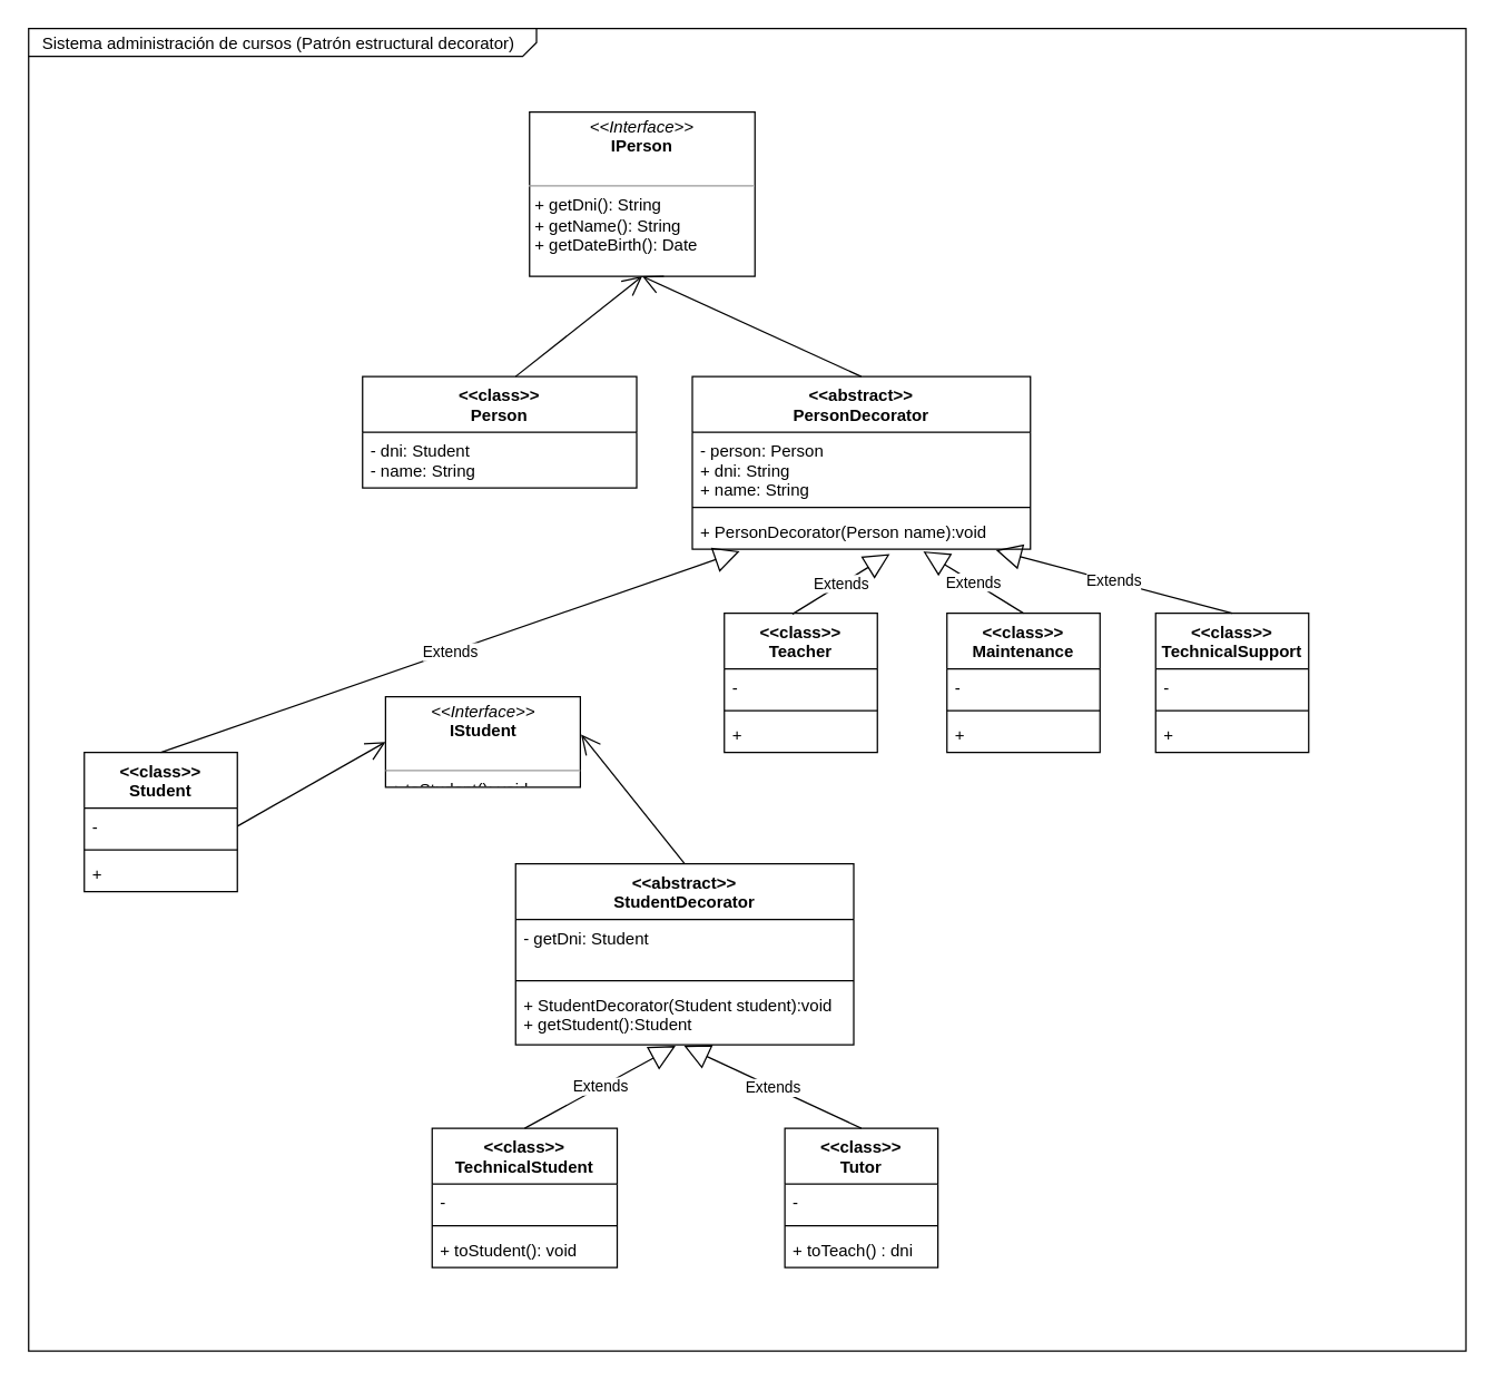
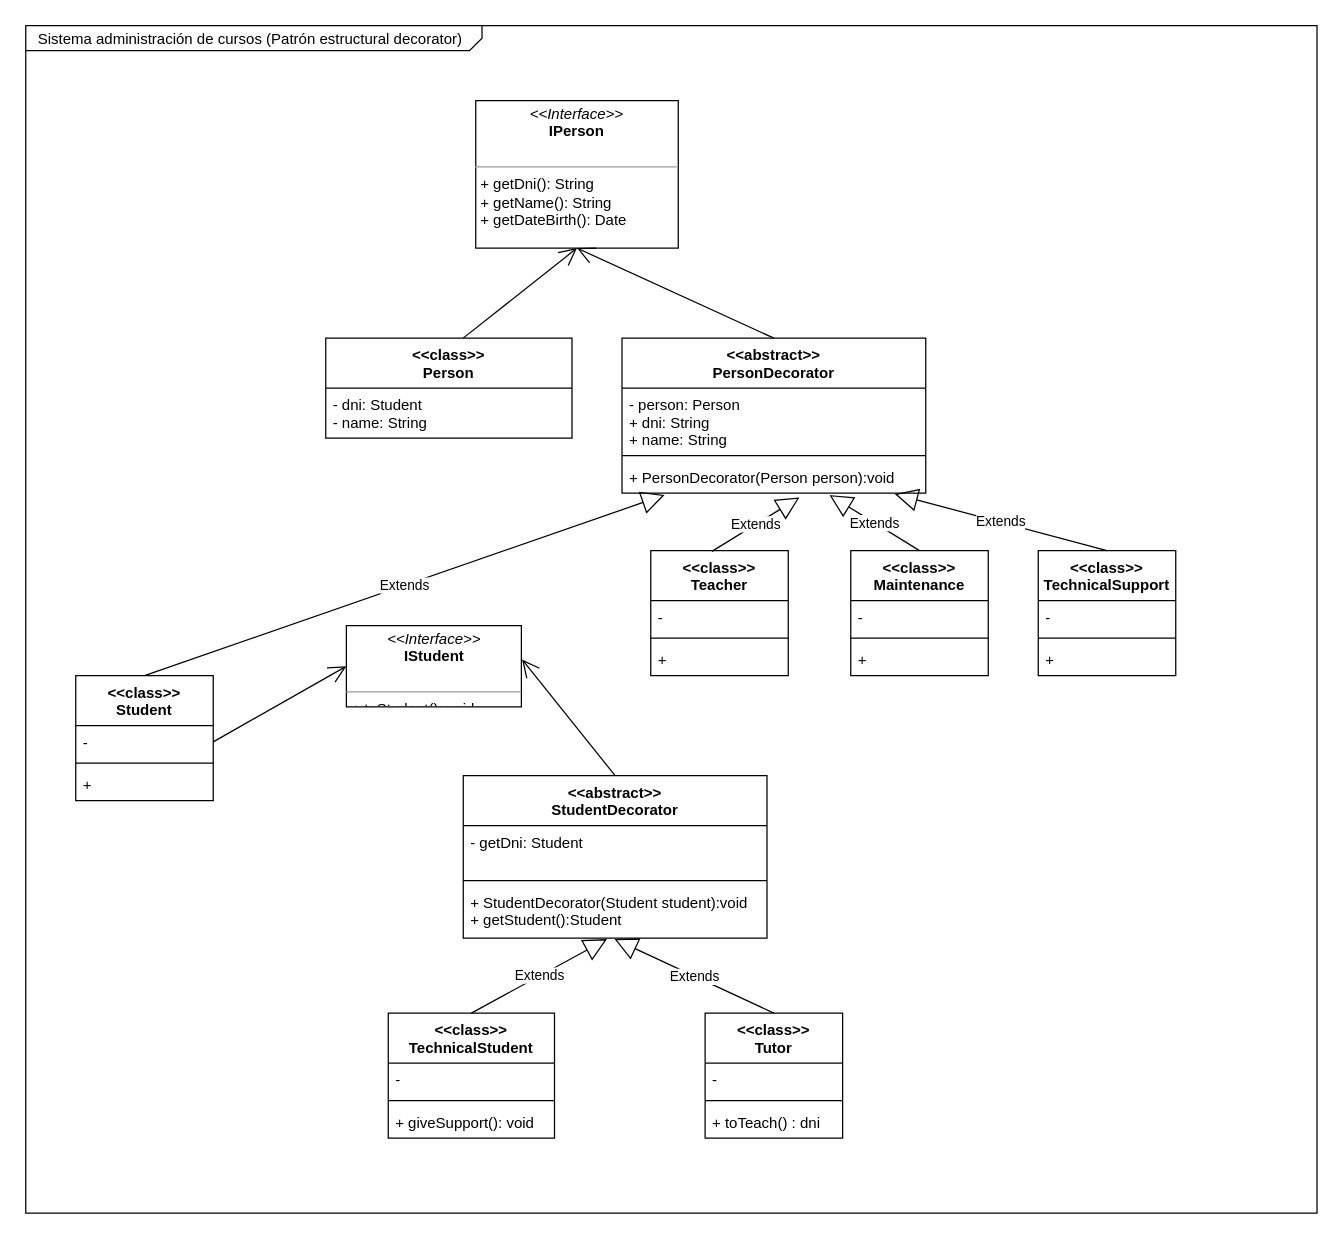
  <mxCell id="0" style=";html=1;" />
  <mxCell id="1" style=";html=1;" parent="0" />
  <mxCell id="2" value="&lt;p style=&quot;margin: 0px ; margin-top: 4px ; margin-left: 10px ; text-align: left&quot;&gt;Sistema administración de cursos (Patrón estructural decorator)&lt;/p&gt;" style="html=1;strokeWidth=1;shape=mxgraph.sysml.package;html=1;overflow=fill;whiteSpace=wrap;fillColor=none;gradientColor=none;fontSize=12;align=center;labelX=365;" parent="1" vertex="1"><mxGeometry x="20" y="20" width="1033" height="950" as="geometry" /></mxCell>
  <mxCell id="3" value="&lt;&lt;class&gt;&gt;&#10;Person" style="swimlane;fontStyle=1;align=center;verticalAlign=top;childLayout=stackLayout;horizontal=1;startSize=40;horizontalStack=0;resizeParent=1;resizeParentMax=0;resizeLast=0;collapsible=1;marginBottom=0;" parent="1" vertex="1"><mxGeometry x="260" y="270" width="197" height="80" as="geometry"><mxRectangle x="673" y="355" width="120" height="30" as="alternateBounds" /></mxGeometry></mxCell>
  <mxCell id="4" value="- dni: Student&#10;- name: String" style="text;strokeColor=none;fillColor=none;align=left;verticalAlign=top;spacingLeft=4;spacingRight=4;overflow=hidden;rotatable=0;points=[[0,0.5],[1,0.5]];portConstraint=eastwest;" parent="3" vertex="1"><mxGeometry y="40" width="197" height="40" as="geometry" /></mxCell>
  <mxCell id="5" value="&lt;p style=&quot;margin:0px;margin-top:4px;text-align:center;&quot;&gt;&lt;i&gt;&amp;lt;&amp;lt;Interface&amp;gt;&amp;gt;&lt;/i&gt;&lt;br&gt;&lt;b&gt;IPerson&lt;/b&gt;&lt;/p&gt;&lt;p style=&quot;margin:0px;margin-left:4px;&quot;&gt;&lt;br&gt;&lt;/p&gt;&lt;hr size=&quot;1&quot;&gt;&lt;p style=&quot;margin:0px;margin-left:4px;&quot;&gt;+ getDni(): String&lt;br&gt;+ getName(): String&lt;/p&gt;&lt;p style=&quot;margin:0px;margin-left:4px;&quot;&gt;+ getDateBirth(): Date&lt;/p&gt;" style="verticalAlign=top;align=left;overflow=fill;fontSize=12;fontFamily=Helvetica;html=1;" parent="1" vertex="1"><mxGeometry x="380" y="80" width="162" height="118" as="geometry" /></mxCell>
  <mxCell id="6" value="" style="endArrow=open;endFill=1;endSize=12;html=1;rounded=0;entryX=0.5;entryY=1;entryDx=0;entryDy=0;exitX=0.558;exitY=0;exitDx=0;exitDy=0;exitPerimeter=0;" parent="1" source="3" target="5" edge="1"><mxGeometry width="160" relative="1" as="geometry"><mxPoint x="370" y="240" as="sourcePoint" /><mxPoint x="530" y="240" as="targetPoint" /></mxGeometry></mxCell>
  <mxCell id="7" value="&lt;&lt;abstract&gt;&gt;&#10;PersonDecorator" style="swimlane;fontStyle=1;align=center;verticalAlign=top;childLayout=stackLayout;horizontal=1;startSize=40;horizontalStack=0;resizeParent=1;resizeParentMax=0;resizeLast=0;collapsible=1;marginBottom=0;" parent="1" vertex="1"><mxGeometry x="497" y="270" width="243" height="124" as="geometry" /></mxCell>
  <mxCell id="8" value="- person: Person&#10;+ dni: String&#10;+ name: String&#10;" style="text;strokeColor=none;fillColor=none;align=left;verticalAlign=top;spacingLeft=4;spacingRight=4;overflow=hidden;rotatable=0;points=[[0,0.5],[1,0.5]];portConstraint=eastwest;" parent="7" vertex="1"><mxGeometry y="40" width="243" height="50" as="geometry" /></mxCell>
  <mxCell id="9" value="" style="line;strokeWidth=1;fillColor=none;align=left;verticalAlign=middle;spacingTop=-1;spacingLeft=3;spacingRight=3;rotatable=0;labelPosition=right;points=[];portConstraint=eastwest;strokeColor=inherit;" parent="7" vertex="1"><mxGeometry y="90" width="243" height="8" as="geometry" /></mxCell>
- <mxCell id="10" value="+ PersonDecorator(Person name):void" style="text;strokeColor=none;fillColor=none;align=left;verticalAlign=top;spacingLeft=4;spacingRight=4;overflow=hidden;rotatable=0;points=[[0,0.5],[1,0.5]];portConstraint=eastwest;" parent="7" vertex="1"><mxGeometry y="98" width="243" height="26" as="geometry" /></mxCell>
+ <mxCell id="10" value="+ PersonDecorator(Person person):void" style="text;strokeColor=none;fillColor=none;align=left;verticalAlign=top;spacingLeft=4;spacingRight=4;overflow=hidden;rotatable=0;points=[[0,0.5],[1,0.5]];portConstraint=eastwest;" parent="7" vertex="1"><mxGeometry y="98" width="243" height="26" as="geometry" /></mxCell>
  <mxCell id="11" value="" style="endArrow=open;endFill=1;endSize=12;html=1;rounded=0;entryX=0.5;entryY=1;entryDx=0;entryDy=0;exitX=0.5;exitY=0;exitDx=0;exitDy=0;" parent="1" source="7" target="5" edge="1"><mxGeometry width="160" relative="1" as="geometry"><mxPoint x="379.926" y="280" as="sourcePoint" /><mxPoint x="471" y="208" as="targetPoint" /></mxGeometry></mxCell>
  <mxCell id="12" value="&lt;&lt;class&gt;&gt;&#10;Student" style="swimlane;fontStyle=1;align=center;verticalAlign=top;childLayout=stackLayout;horizontal=1;startSize=40;horizontalStack=0;resizeParent=1;resizeParentMax=0;resizeLast=0;collapsible=1;marginBottom=0;" parent="1" vertex="1"><mxGeometry x="60" y="540" width="110" height="100" as="geometry" /></mxCell>
  <mxCell id="13" value="-" style="text;strokeColor=none;fillColor=none;align=left;verticalAlign=top;spacingLeft=4;spacingRight=4;overflow=hidden;rotatable=0;points=[[0,0.5],[1,0.5]];portConstraint=eastwest;" parent="12" vertex="1"><mxGeometry y="40" width="110" height="26" as="geometry" /></mxCell>
  <mxCell id="14" value="" style="line;strokeWidth=1;fillColor=none;align=left;verticalAlign=middle;spacingTop=-1;spacingLeft=3;spacingRight=3;rotatable=0;labelPosition=right;points=[];portConstraint=eastwest;strokeColor=inherit;" parent="12" vertex="1"><mxGeometry y="66" width="110" height="8" as="geometry" /></mxCell>
  <mxCell id="15" value="+" style="text;strokeColor=none;fillColor=none;align=left;verticalAlign=top;spacingLeft=4;spacingRight=4;overflow=hidden;rotatable=0;points=[[0,0.5],[1,0.5]];portConstraint=eastwest;" parent="12" vertex="1"><mxGeometry y="74" width="110" height="26" as="geometry" /></mxCell>
  <mxCell id="16" value="Extends" style="endArrow=block;endSize=16;endFill=0;html=1;rounded=0;entryX=0.14;entryY=1.058;entryDx=0;entryDy=0;entryPerimeter=0;exitX=0.5;exitY=0;exitDx=0;exitDy=0;" parent="1" source="12" target="10" edge="1"><mxGeometry width="160" relative="1" as="geometry"><mxPoint x="390" y="390" as="sourcePoint" /><mxPoint x="550" y="390" as="targetPoint" /></mxGeometry></mxCell>
  <mxCell id="17" value="&lt;&lt;class&gt;&gt;&#10;Teacher" style="swimlane;fontStyle=1;align=center;verticalAlign=top;childLayout=stackLayout;horizontal=1;startSize=40;horizontalStack=0;resizeParent=1;resizeParentMax=0;resizeLast=0;collapsible=1;marginBottom=0;" parent="1" vertex="1"><mxGeometry x="520" y="440" width="110" height="100" as="geometry" /></mxCell>
  <mxCell id="18" value="-" style="text;strokeColor=none;fillColor=none;align=left;verticalAlign=top;spacingLeft=4;spacingRight=4;overflow=hidden;rotatable=0;points=[[0,0.5],[1,0.5]];portConstraint=eastwest;" parent="17" vertex="1"><mxGeometry y="40" width="110" height="26" as="geometry" /></mxCell>
  <mxCell id="19" value="" style="line;strokeWidth=1;fillColor=none;align=left;verticalAlign=middle;spacingTop=-1;spacingLeft=3;spacingRight=3;rotatable=0;labelPosition=right;points=[];portConstraint=eastwest;strokeColor=inherit;" parent="17" vertex="1"><mxGeometry y="66" width="110" height="8" as="geometry" /></mxCell>
  <mxCell id="20" value="+" style="text;strokeColor=none;fillColor=none;align=left;verticalAlign=top;spacingLeft=4;spacingRight=4;overflow=hidden;rotatable=0;points=[[0,0.5],[1,0.5]];portConstraint=eastwest;" parent="17" vertex="1"><mxGeometry y="74" width="110" height="26" as="geometry" /></mxCell>
  <mxCell id="21" value="Extends" style="endArrow=block;endSize=16;endFill=0;html=1;rounded=0;exitX=0.445;exitY=0.006;exitDx=0;exitDy=0;exitPerimeter=0;entryX=0.584;entryY=1.135;entryDx=0;entryDy=0;entryPerimeter=0;" parent="1" source="17" target="10" edge="1"><mxGeometry width="160" relative="1" as="geometry"><mxPoint x="553.335" y="440" as="sourcePoint" /><mxPoint x="615.114" y="380" as="targetPoint" /></mxGeometry></mxCell>
  <mxCell id="22" value="&lt;&lt;class&gt;&gt;&#10;Maintenance" style="swimlane;fontStyle=1;align=center;verticalAlign=top;childLayout=stackLayout;horizontal=1;startSize=40;horizontalStack=0;resizeParent=1;resizeParentMax=0;resizeLast=0;collapsible=1;marginBottom=0;" parent="1" vertex="1"><mxGeometry x="680" y="440" width="110" height="100" as="geometry" /></mxCell>
  <mxCell id="23" value="-" style="text;strokeColor=none;fillColor=none;align=left;verticalAlign=top;spacingLeft=4;spacingRight=4;overflow=hidden;rotatable=0;points=[[0,0.5],[1,0.5]];portConstraint=eastwest;" parent="22" vertex="1"><mxGeometry y="40" width="110" height="26" as="geometry" /></mxCell>
  <mxCell id="24" value="" style="line;strokeWidth=1;fillColor=none;align=left;verticalAlign=middle;spacingTop=-1;spacingLeft=3;spacingRight=3;rotatable=0;labelPosition=right;points=[];portConstraint=eastwest;strokeColor=inherit;" parent="22" vertex="1"><mxGeometry y="66" width="110" height="8" as="geometry" /></mxCell>
  <mxCell id="25" value="+" style="text;strokeColor=none;fillColor=none;align=left;verticalAlign=top;spacingLeft=4;spacingRight=4;overflow=hidden;rotatable=0;points=[[0,0.5],[1,0.5]];portConstraint=eastwest;" parent="22" vertex="1"><mxGeometry y="74" width="110" height="26" as="geometry" /></mxCell>
  <mxCell id="26" value="Extends" style="endArrow=block;endSize=16;endFill=0;html=1;rounded=0;exitX=0.5;exitY=0;exitDx=0;exitDy=0;entryX=0.683;entryY=1.058;entryDx=0;entryDy=0;entryPerimeter=0;" parent="1" source="22" target="10" edge="1"><mxGeometry width="160" relative="1" as="geometry"><mxPoint x="822.84" y="430" as="sourcePoint" /><mxPoint x="769.997" y="370.968" as="targetPoint" /></mxGeometry></mxCell>
  <mxCell id="27" value="&lt;&lt;class&gt;&gt;&#10;TechnicalSupport" style="swimlane;fontStyle=1;align=center;verticalAlign=top;childLayout=stackLayout;horizontal=1;startSize=40;horizontalStack=0;resizeParent=1;resizeParentMax=0;resizeLast=0;collapsible=1;marginBottom=0;" parent="1" vertex="1"><mxGeometry x="830" y="440" width="110" height="100" as="geometry" /></mxCell>
  <mxCell id="28" value="-" style="text;strokeColor=none;fillColor=none;align=left;verticalAlign=top;spacingLeft=4;spacingRight=4;overflow=hidden;rotatable=0;points=[[0,0.5],[1,0.5]];portConstraint=eastwest;" parent="27" vertex="1"><mxGeometry y="40" width="110" height="26" as="geometry" /></mxCell>
  <mxCell id="29" value="" style="line;strokeWidth=1;fillColor=none;align=left;verticalAlign=middle;spacingTop=-1;spacingLeft=3;spacingRight=3;rotatable=0;labelPosition=right;points=[];portConstraint=eastwest;strokeColor=inherit;" parent="27" vertex="1"><mxGeometry y="66" width="110" height="8" as="geometry" /></mxCell>
  <mxCell id="30" value="+" style="text;strokeColor=none;fillColor=none;align=left;verticalAlign=top;spacingLeft=4;spacingRight=4;overflow=hidden;rotatable=0;points=[[0,0.5],[1,0.5]];portConstraint=eastwest;" parent="27" vertex="1"><mxGeometry y="74" width="110" height="26" as="geometry" /></mxCell>
  <mxCell id="31" value="Extends" style="endArrow=block;endSize=16;endFill=0;html=1;rounded=0;exitX=0.5;exitY=0;exitDx=0;exitDy=0;entryX=0.898;entryY=1.026;entryDx=0;entryDy=0;entryPerimeter=0;" parent="1" source="27" target="10" edge="1"><mxGeometry width="160" relative="1" as="geometry"><mxPoint x="812.03" y="408.49" as="sourcePoint" /><mxPoint x="739.999" y="349.998" as="targetPoint" /></mxGeometry></mxCell>
  <mxCell id="32" value="&lt;&lt;class&gt;&gt;&#10;TechnicalStudent" style="swimlane;fontStyle=1;align=center;verticalAlign=top;childLayout=stackLayout;horizontal=1;startSize=40;horizontalStack=0;resizeParent=1;resizeParentMax=0;resizeLast=0;collapsible=1;marginBottom=0;" parent="1" vertex="1"><mxGeometry x="310" y="810" width="133" height="100" as="geometry" /></mxCell>
  <mxCell id="33" value="-" style="text;strokeColor=none;fillColor=none;align=left;verticalAlign=top;spacingLeft=4;spacingRight=4;overflow=hidden;rotatable=0;points=[[0,0.5],[1,0.5]];portConstraint=eastwest;" parent="32" vertex="1"><mxGeometry y="40" width="133" height="26" as="geometry" /></mxCell>
  <mxCell id="34" value="" style="line;strokeWidth=1;fillColor=none;align=left;verticalAlign=middle;spacingTop=-1;spacingLeft=3;spacingRight=3;rotatable=0;labelPosition=right;points=[];portConstraint=eastwest;strokeColor=inherit;" parent="32" vertex="1"><mxGeometry y="66" width="133" height="8" as="geometry" /></mxCell>
- <mxCell id="35" value="+ toStudent(): void" style="text;strokeColor=none;fillColor=none;align=left;verticalAlign=top;spacingLeft=4;spacingRight=4;overflow=hidden;rotatable=0;points=[[0,0.5],[1,0.5]];portConstraint=eastwest;" parent="32" vertex="1"><mxGeometry y="74" width="133" height="26" as="geometry" /></mxCell>
+ <mxCell id="35" value="+ giveSupport(): void" style="text;strokeColor=none;fillColor=none;align=left;verticalAlign=top;spacingLeft=4;spacingRight=4;overflow=hidden;rotatable=0;points=[[0,0.5],[1,0.5]];portConstraint=eastwest;" parent="32" vertex="1"><mxGeometry y="74" width="133" height="26" as="geometry" /></mxCell>
  <mxCell id="36" value="&lt;&lt;class&gt;&gt;&#10;Tutor" style="swimlane;fontStyle=1;align=center;verticalAlign=top;childLayout=stackLayout;horizontal=1;startSize=40;horizontalStack=0;resizeParent=1;resizeParentMax=0;resizeLast=0;collapsible=1;marginBottom=0;" parent="1" vertex="1"><mxGeometry x="563.5" y="810" width="110" height="100" as="geometry" /></mxCell>
  <mxCell id="37" value="-" style="text;strokeColor=none;fillColor=none;align=left;verticalAlign=top;spacingLeft=4;spacingRight=4;overflow=hidden;rotatable=0;points=[[0,0.5],[1,0.5]];portConstraint=eastwest;" parent="36" vertex="1"><mxGeometry y="40" width="110" height="26" as="geometry" /></mxCell>
  <mxCell id="38" value="" style="line;strokeWidth=1;fillColor=none;align=left;verticalAlign=middle;spacingTop=-1;spacingLeft=3;spacingRight=3;rotatable=0;labelPosition=right;points=[];portConstraint=eastwest;strokeColor=inherit;" parent="36" vertex="1"><mxGeometry y="66" width="110" height="8" as="geometry" /></mxCell>
  <mxCell id="39" value="+ toTeach() : dni" style="text;strokeColor=none;fillColor=none;align=left;verticalAlign=top;spacingLeft=4;spacingRight=4;overflow=hidden;rotatable=0;points=[[0,0.5],[1,0.5]];portConstraint=eastwest;" parent="36" vertex="1"><mxGeometry y="74" width="110" height="26" as="geometry" /></mxCell>
  <mxCell id="40" value="&lt;p style=&quot;margin:0px;margin-top:4px;text-align:center;&quot;&gt;&lt;i&gt;&amp;lt;&amp;lt;Interface&amp;gt;&amp;gt;&lt;/i&gt;&lt;br&gt;&lt;b&gt;IStudent&lt;/b&gt;&lt;/p&gt;&lt;p style=&quot;margin:0px;margin-left:4px;&quot;&gt;&lt;br&gt;&lt;/p&gt;&lt;hr size=&quot;1&quot;&gt;&lt;p style=&quot;margin:0px;margin-left:4px;&quot;&gt;+ toStudent(): void&lt;/p&gt;" style="verticalAlign=top;align=left;overflow=fill;fontSize=12;fontFamily=Helvetica;html=1;" vertex="1" parent="1"><mxGeometry x="276.5" y="500" width="140" height="65" as="geometry" /></mxCell>
  <mxCell id="41" value="" style="endArrow=open;endFill=1;endSize=12;html=1;rounded=0;entryX=0;entryY=0.5;entryDx=0;entryDy=0;exitX=1;exitY=0.5;exitDx=0;exitDy=0;" edge="1" parent="1" source="13" target="40"><mxGeometry width="160" relative="1" as="geometry"><mxPoint x="149.996" y="640" as="sourcePoint" /><mxPoint x="241.07" y="568" as="targetPoint" /></mxGeometry></mxCell>
  <mxCell id="42" value="&lt;&lt;abstract&gt;&gt;&#10;StudentDecorator" style="swimlane;fontStyle=1;align=center;verticalAlign=top;childLayout=stackLayout;horizontal=1;startSize=40;horizontalStack=0;resizeParent=1;resizeParentMax=0;resizeLast=0;collapsible=1;marginBottom=0;" vertex="1" parent="1"><mxGeometry x="370" y="620" width="243" height="130" as="geometry" /></mxCell>
  <mxCell id="43" value="- getDni: Student&#10;" style="text;strokeColor=none;fillColor=none;align=left;verticalAlign=top;spacingLeft=4;spacingRight=4;overflow=hidden;rotatable=0;points=[[0,0.5],[1,0.5]];portConstraint=eastwest;" vertex="1" parent="42"><mxGeometry y="40" width="243" height="40" as="geometry" /></mxCell>
  <mxCell id="44" value="" style="line;strokeWidth=1;fillColor=none;align=left;verticalAlign=middle;spacingTop=-1;spacingLeft=3;spacingRight=3;rotatable=0;labelPosition=right;points=[];portConstraint=eastwest;strokeColor=inherit;" vertex="1" parent="42"><mxGeometry y="80" width="243" height="8" as="geometry" /></mxCell>
  <mxCell id="45" value="+ StudentDecorator(Student student):void&#10;+ getStudent():Student" style="text;strokeColor=none;fillColor=none;align=left;verticalAlign=top;spacingLeft=4;spacingRight=4;overflow=hidden;rotatable=0;points=[[0,0.5],[1,0.5]];portConstraint=eastwest;" vertex="1" parent="42"><mxGeometry y="88" width="243" height="42" as="geometry" /></mxCell>
  <mxCell id="46" value="Extends" style="endArrow=block;endSize=16;endFill=0;html=1;rounded=0;exitX=0.5;exitY=0;exitDx=0;exitDy=0;entryX=0.473;entryY=1.019;entryDx=0;entryDy=0;entryPerimeter=0;" edge="1" parent="1" source="32" target="45"><mxGeometry width="160" relative="1" as="geometry"><mxPoint x="343.04" y="800" as="sourcePoint" /><mxPoint x="460" y="740" as="targetPoint" /></mxGeometry></mxCell>
  <mxCell id="47" value="Extends" style="endArrow=block;endSize=16;endFill=0;html=1;rounded=0;exitX=0.5;exitY=0;exitDx=0;exitDy=0;entryX=0.498;entryY=1.019;entryDx=0;entryDy=0;entryPerimeter=0;" edge="1" parent="1" source="36" target="45"><mxGeometry width="160" relative="1" as="geometry"><mxPoint x="490" y="822.49" as="sourcePoint" /><mxPoint x="595.567" y="770" as="targetPoint" /></mxGeometry></mxCell>
  <mxCell id="48" value="" style="endArrow=open;endFill=1;endSize=12;html=1;rounded=0;entryX=1.004;entryY=0.417;entryDx=0;entryDy=0;exitX=0.5;exitY=0;exitDx=0;exitDy=0;entryPerimeter=0;" edge="1" parent="1" source="42" target="40"><mxGeometry width="160" relative="1" as="geometry"><mxPoint x="432" y="600" as="sourcePoint" /><mxPoint x="542" y="562" as="targetPoint" /></mxGeometry></mxCell>
